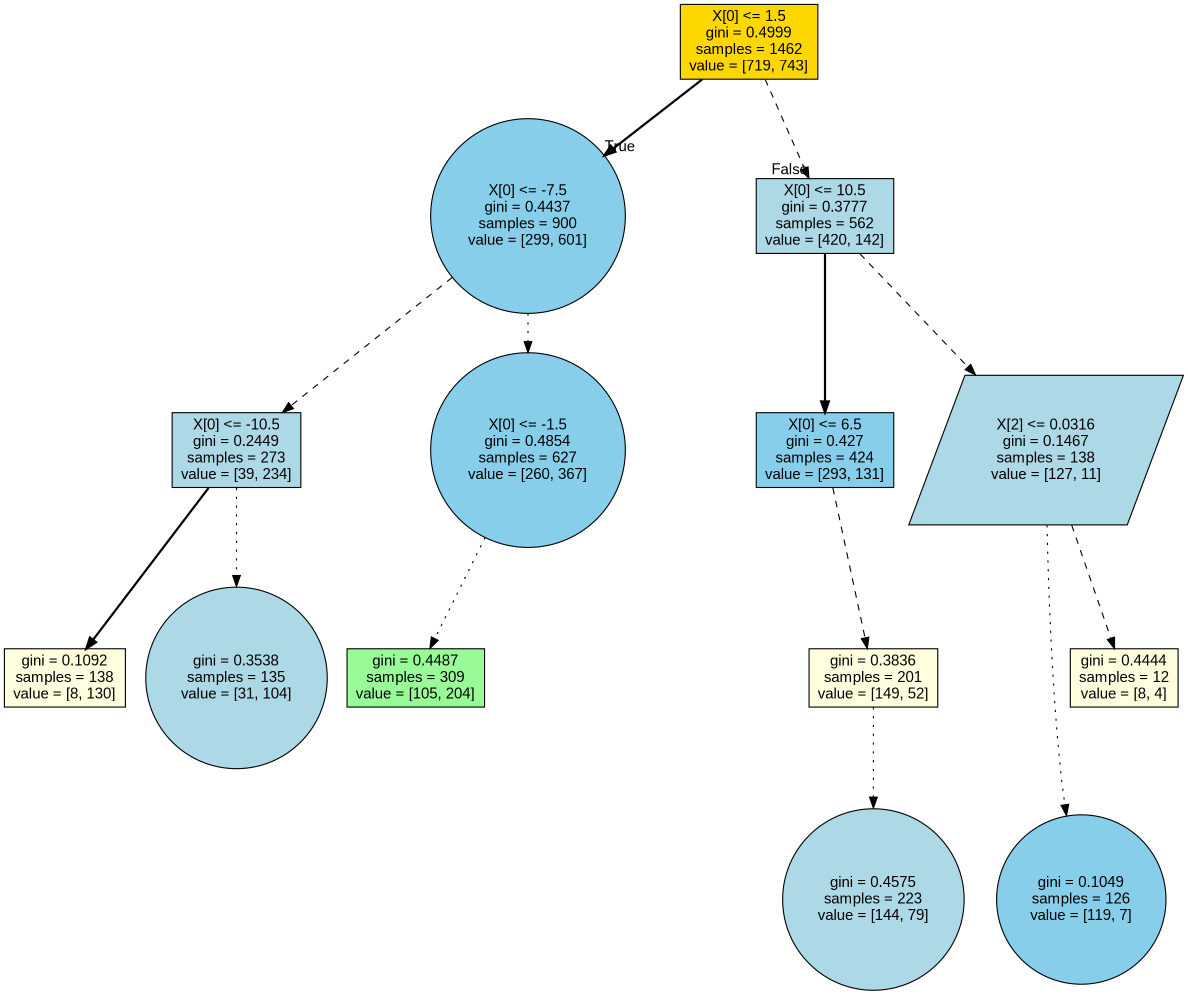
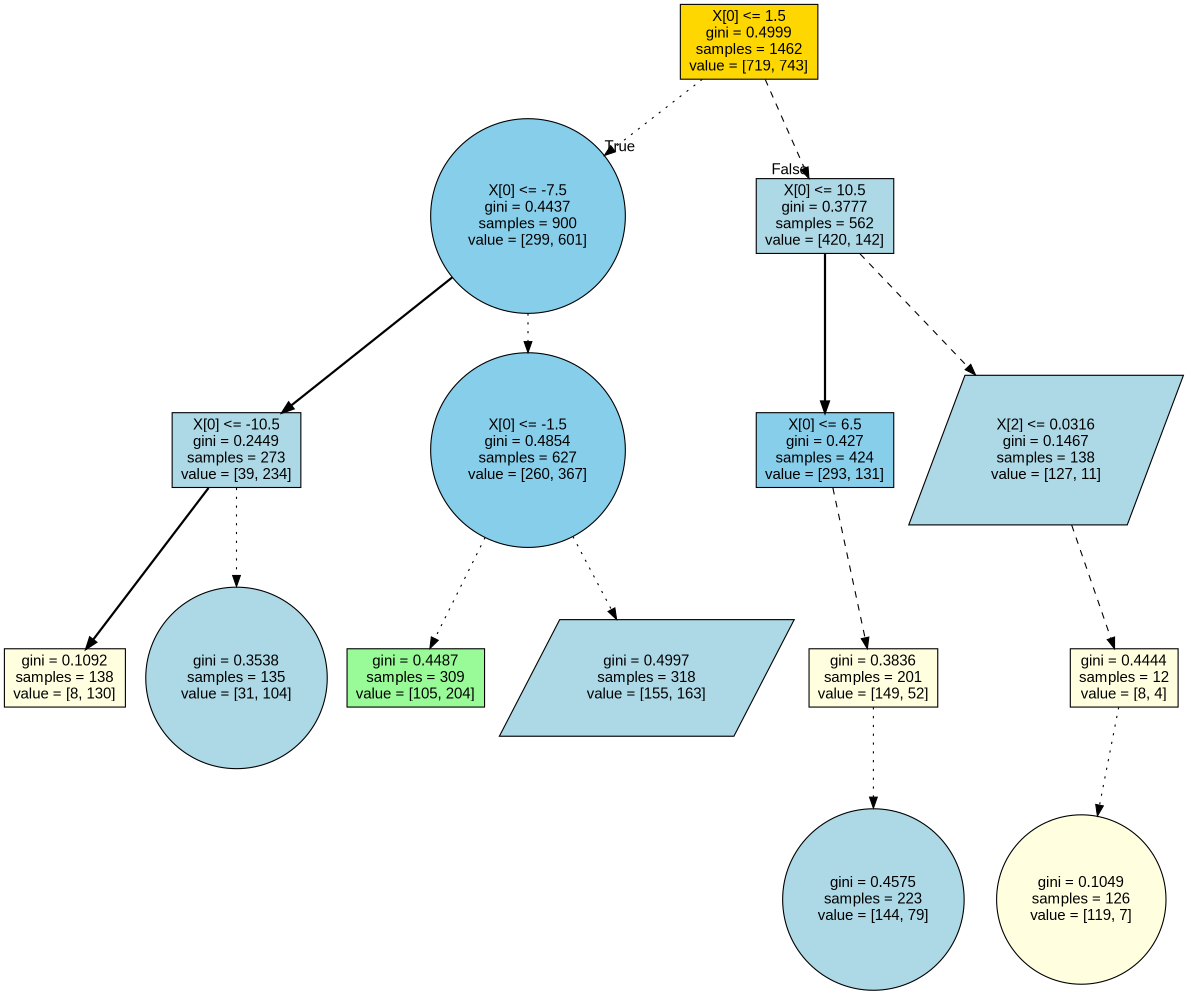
  digraph {
    fontname="Liberation Sans"
    node [fillcolor=lightblue fontname="Liberation Sans" shape=box style=filled]
    edge [fontname="Liberation Sans" style=dotted]
    n1 [fillcolor=gold label="X[0] <= 1.5\ngini = 0.4999\nsamples = 1462\nvalue = [719, 743]"]
    n2 [fillcolor=skyblue label="X[0] <= -7.5\ngini = 0.4437\nsamples = 900\nvalue = [299, 601]" shape=circle]
    n3 [label="X[0] <= 10.5\ngini = 0.3777\nsamples = 562\nvalue = [420, 142]"]
    n4 [label="X[0] <= -10.5\ngini = 0.2449\nsamples = 273\nvalue = [39, 234]"]
    n5 [fillcolor=skyblue label="X[0] <= -1.5\ngini = 0.4854\nsamples = 627\nvalue = [260, 367]" shape=circle]
    n6 [fillcolor=skyblue label="X[0] <= 6.5\ngini = 0.427\nsamples = 424\nvalue = [293, 131]"]
    n7 [label="X[2] <= 0.0316\ngini = 0.1467\nsamples = 138\nvalue = [127, 11]" shape=parallelogram]
    n8 [fillcolor=lightyellow label="gini = 0.1092\nsamples = 138\nvalue = [8, 130]"]
    n9 [label="gini = 0.3538\nsamples = 135\nvalue = [31, 104]" shape=circle]
    n10 [fillcolor=palegreen label="gini = 0.4487\nsamples = 309\nvalue = [105, 204]"]
+   n11 [label="gini = 0.4997\nsamples = 318\nvalue = [155, 163]" shape=parallelogram]
    n12 [fillcolor=lightyellow label="gini = 0.3836\nsamples = 201\nvalue = [149, 52]"]
-   n13 [fillcolor=skyblue label="gini = 0.1049\nsamples = 126\nvalue = [119, 7]" shape=circle]
+   n13 [fillcolor=lightyellow label="gini = 0.1049\nsamples = 126\nvalue = [119, 7]" shape=circle]
    n14 [fillcolor=lightyellow label="gini = 0.4444\nsamples = 12\nvalue = [8, 4]"]
    n15 [label="gini = 0.4575\nsamples = 223\nvalue = [144, 79]" shape=circle]
-   n1 -> n2 [headlabel=True labelangle=45 labeldistance=2.5 style=bold]
+   n1 -> n2 [headlabel=True labelangle=45 labeldistance=2.5]
    n1 -> n3 [headlabel=False labelangle=-45 labeldistance=2.5 style=dashed]
-   n2 -> n4 [style=dashed]
+   n2 -> n4 [style=bold]
    n2 -> n5
    n3 -> n6 [style=bold]
    n3 -> n7 [style=dashed]
    n4 -> n8 [style=bold]
    n4 -> n9
    n5 -> n10
+   n5 -> n11
    n6 -> n12 [style=dashed]
-   n7 -> n13
+   n14 -> n13
    n7 -> n14 [style=dashed]
    n12 -> n15
  }
